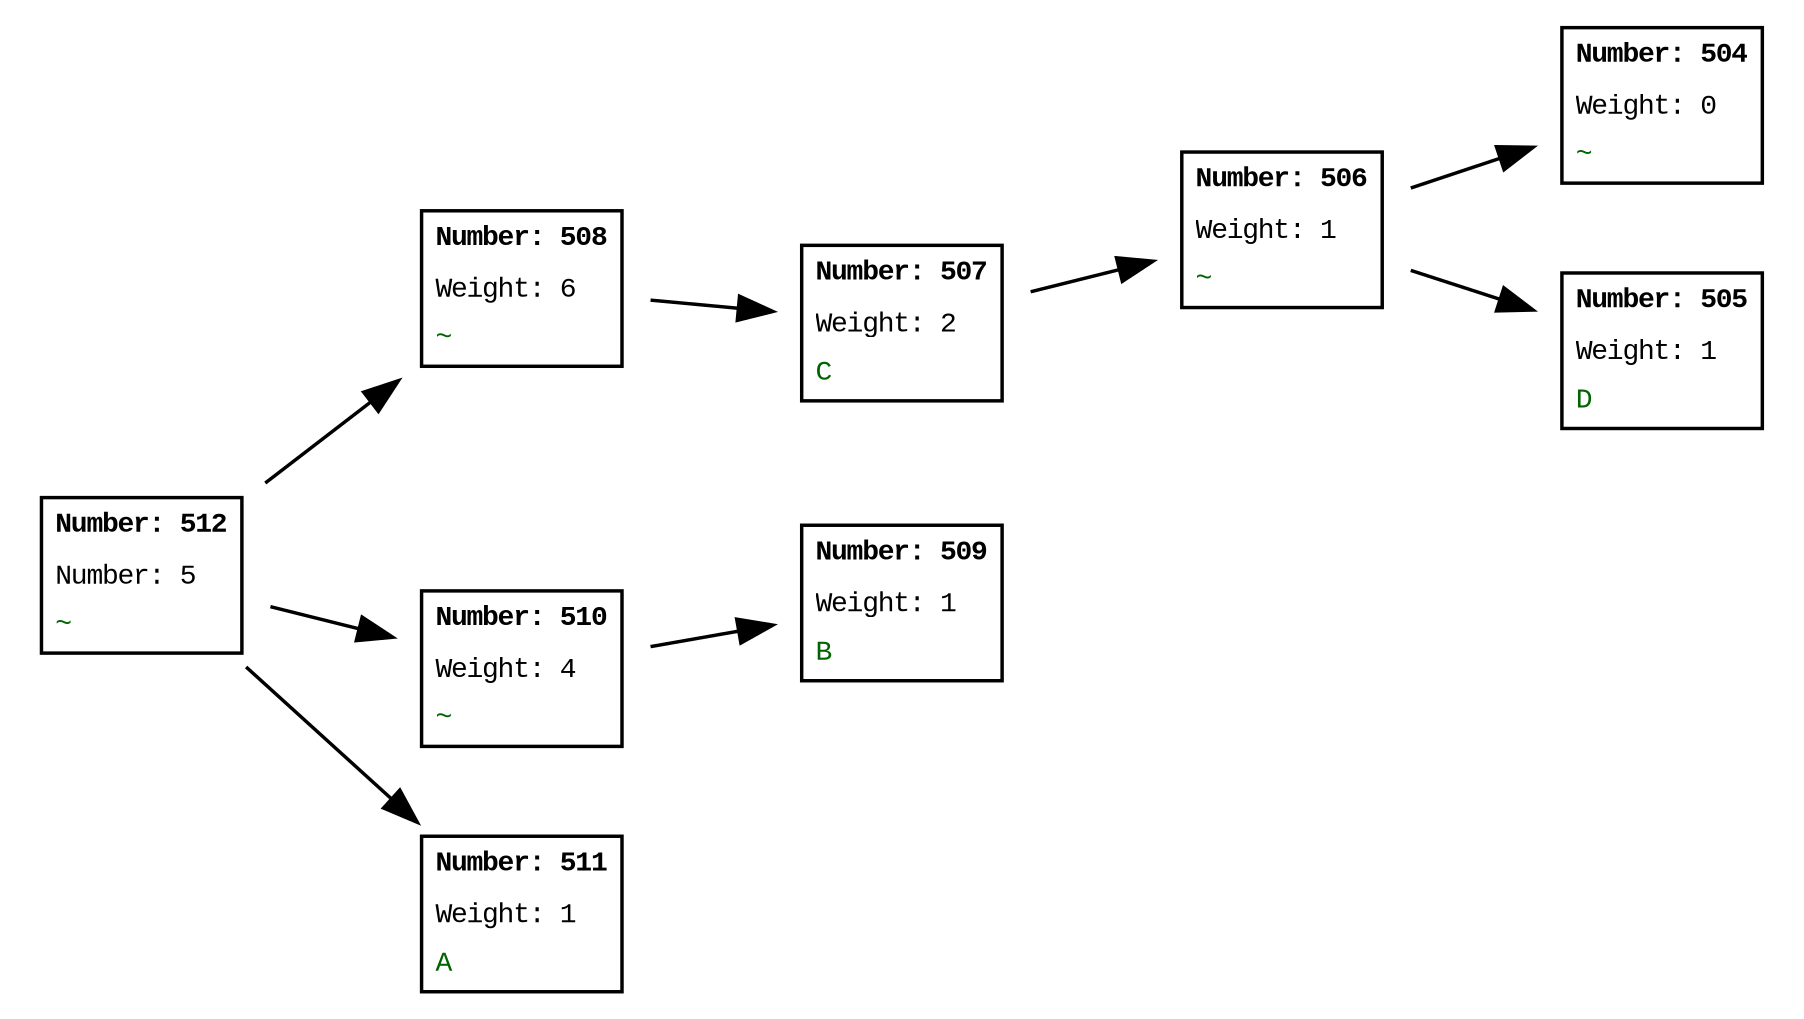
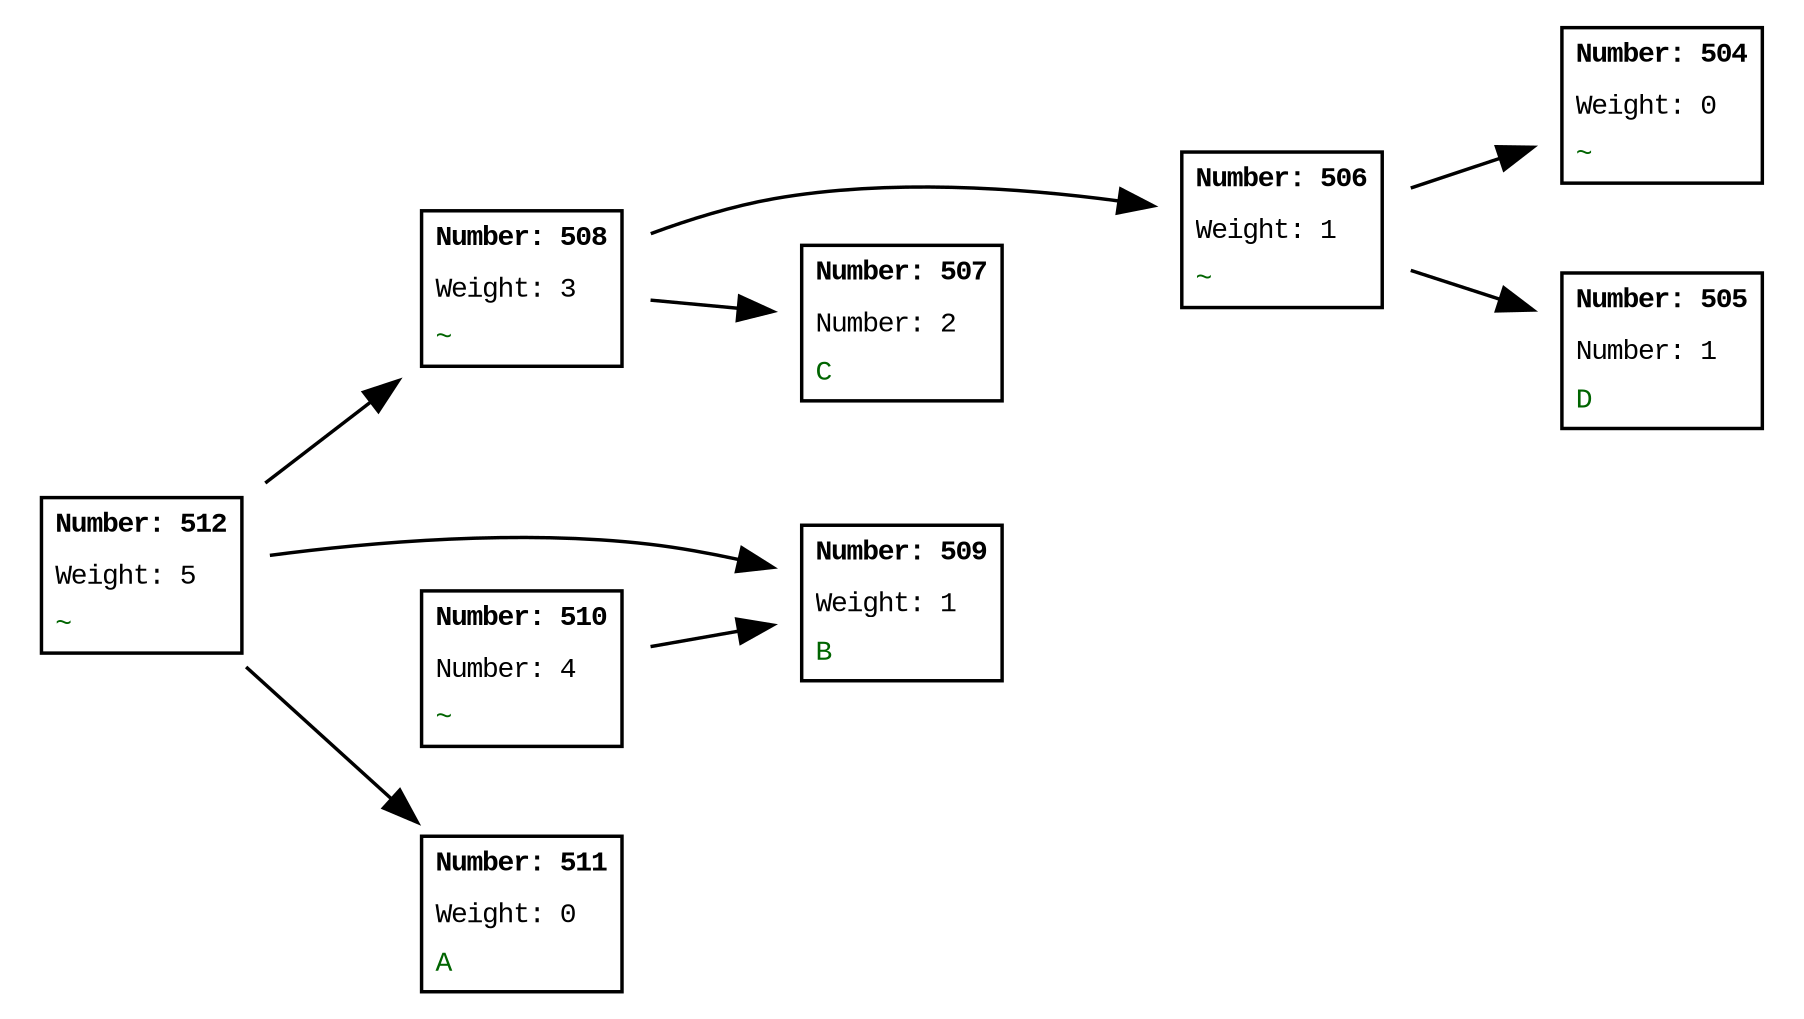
  digraph {
    fontname="Liberation Mono"
    rankdir=LR
    node [fontname="Liberation Mono" fontsize=8 shape=plaintext]
    edge [fontname="Liberation Mono"]
    n1 [label=<      <table border="1" cellborder="0" cellspacing="1">       <tr><td align="left"><b>Number: 504</b></td></tr>       <tr><td align="left">Weight: 0</td></tr>       <tr><td align="left"><font color="darkgreen">~</font></td></tr>      </table>>]
-   n2 [label=<      <table border="1" cellborder="0" cellspacing="1">       <tr><td align="left"><b>Number: 505</b></td></tr>       <tr><td align="left">Weight: 1</td></tr>       <tr><td align="left"><font color="darkgreen">D</font></td></tr>      </table>>]
+   n2 [label=<      <table border="1" cellborder="0" cellspacing="1">       <tr><td align="left"><b>Number: 505</b></td></tr>       <tr><td align="left">Number: 1</td></tr>       <tr><td align="left"><font color="darkgreen">D</font></td></tr>      </table>>]
    n3 [label=<      <table border="1" cellborder="0" cellspacing="1">       <tr><td align="left"><b>Number: 506</b></td></tr>       <tr><td align="left">Weight: 1</td></tr>       <tr><td align="left"><font color="darkgreen">~</font></td></tr>      </table>>]
-   n4 [label=<      <table border="1" cellborder="0" cellspacing="1">       <tr><td align="left"><b>Number: 507</b></td></tr>       <tr><td align="left">Weight: 2</td></tr>       <tr><td align="left"><font color="darkgreen">C</font></td></tr>      </table>>]
-   n5 [label=<      <table border="1" cellborder="0" cellspacing="1">       <tr><td align="left"><b>Number: 508</b></td></tr>       <tr><td align="left">Weight: 6</td></tr>       <tr><td align="left"><font color="darkgreen">~</font></td></tr>      </table>>]
+   n4 [label=<      <table border="1" cellborder="0" cellspacing="1">       <tr><td align="left"><b>Number: 507</b></td></tr>       <tr><td align="left">Number: 2</td></tr>       <tr><td align="left"><font color="darkgreen">C</font></td></tr>      </table>>]
+   n5 [label=<      <table border="1" cellborder="0" cellspacing="1">       <tr><td align="left"><b>Number: 508</b></td></tr>       <tr><td align="left">Weight: 3</td></tr>       <tr><td align="left"><font color="darkgreen">~</font></td></tr>      </table>>]
    n6 [label=<      <table border="1" cellborder="0" cellspacing="1">       <tr><td align="left"><b>Number: 509</b></td></tr>       <tr><td align="left">Weight: 1</td></tr>       <tr><td align="left"><font color="darkgreen">B</font></td></tr>      </table>>]
-   n7 [label=<      <table border="1" cellborder="0" cellspacing="1">       <tr><td align="left"><b>Number: 510</b></td></tr>       <tr><td align="left">Weight: 4</td></tr>       <tr><td align="left"><font color="darkgreen">~</font></td></tr>      </table>>]
-   n8 [label=<      <table border="1" cellborder="0" cellspacing="1">       <tr><td align="left"><b>Number: 511</b></td></tr>       <tr><td align="left">Weight: 1</td></tr>       <tr><td align="left"><font color="darkgreen">A</font></td></tr>      </table>>]
-   n9 [label=<      <table border="1" cellborder="0" cellspacing="1">       <tr><td align="left"><b>Number: 512</b></td></tr>       <tr><td align="left">Number: 5</td></tr>       <tr><td align="left"><font color="darkgreen">~</font></td></tr>      </table>>]
+   n7 [label=<      <table border="1" cellborder="0" cellspacing="1">       <tr><td align="left"><b>Number: 510</b></td></tr>       <tr><td align="left">Number: 4</td></tr>       <tr><td align="left"><font color="darkgreen">~</font></td></tr>      </table>>]
+   n8 [label=<      <table border="1" cellborder="0" cellspacing="1">       <tr><td align="left"><b>Number: 511</b></td></tr>       <tr><td align="left">Weight: 0</td></tr>       <tr><td align="left"><font color="darkgreen">A</font></td></tr>      </table>>]
+   n9 [label=<      <table border="1" cellborder="0" cellspacing="1">       <tr><td align="left"><b>Number: 512</b></td></tr>       <tr><td align="left">Weight: 5</td></tr>       <tr><td align="left"><font color="darkgreen">~</font></td></tr>      </table>>]
    n3 -> n1
    n3 -> n2
-   n4 -> n3
+   n5 -> n3
    n5 -> n4
    n7 -> n6
    n9 -> n5
-   n9 -> n7
+   n9 -> n6
    n9 -> n8
  }
